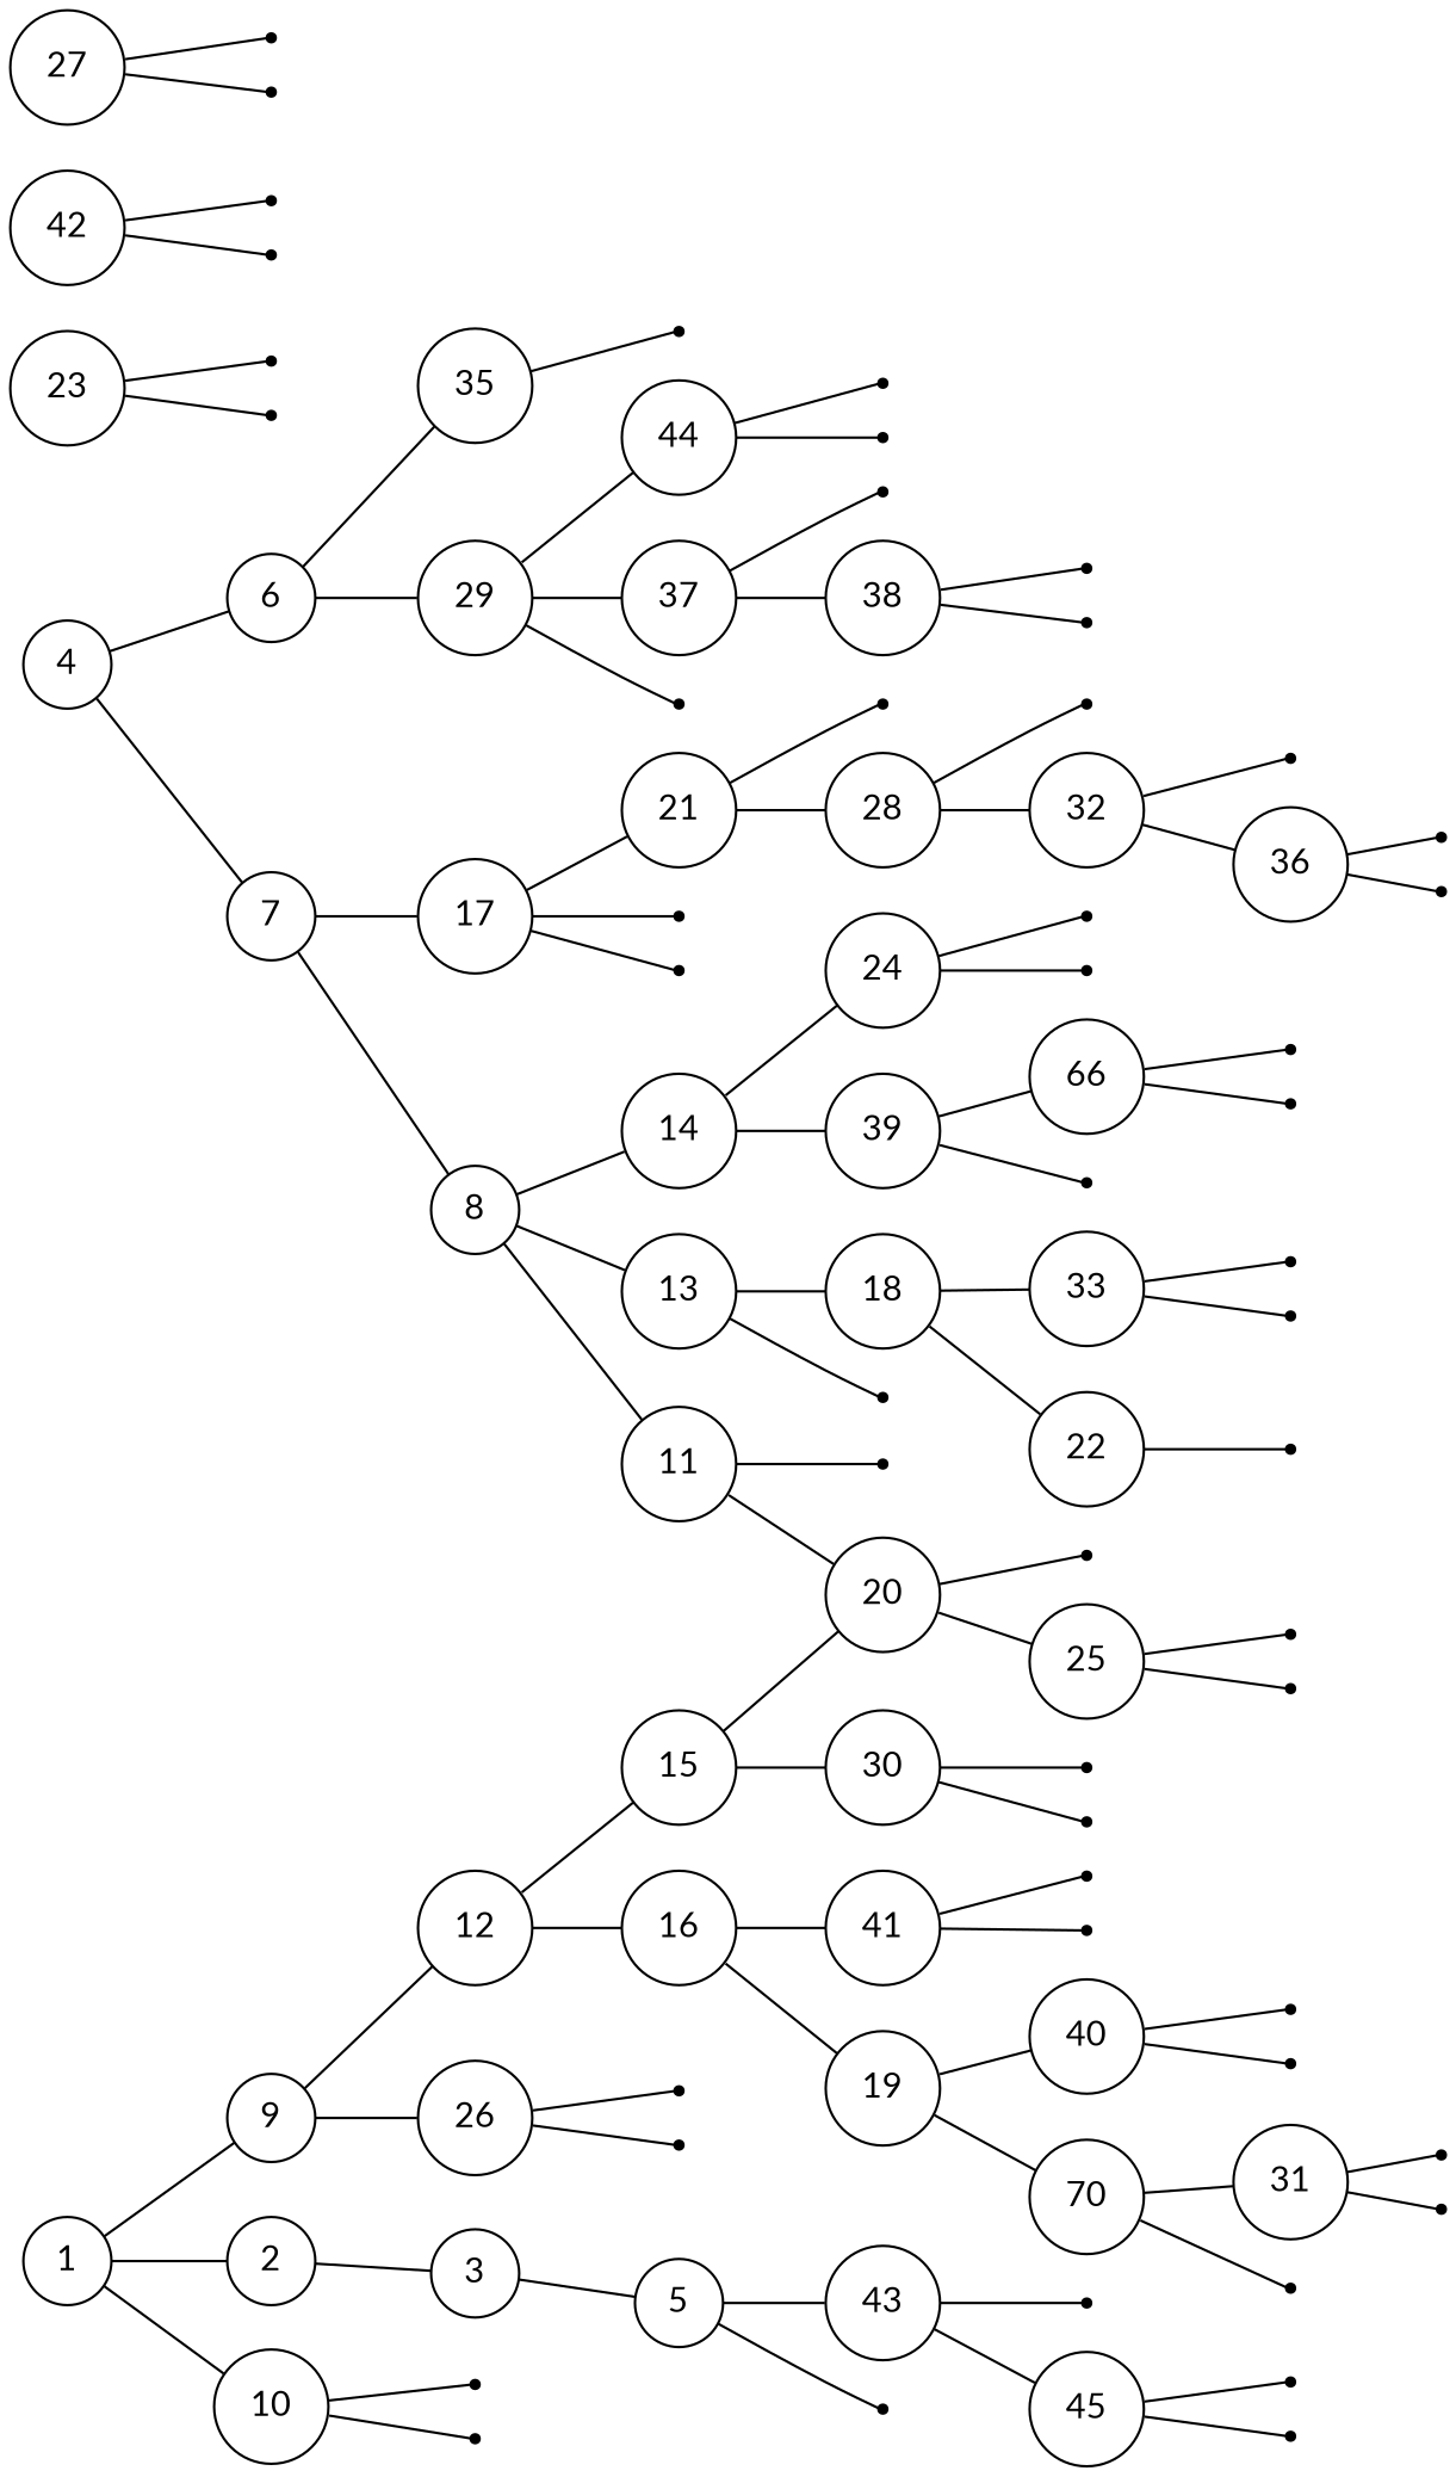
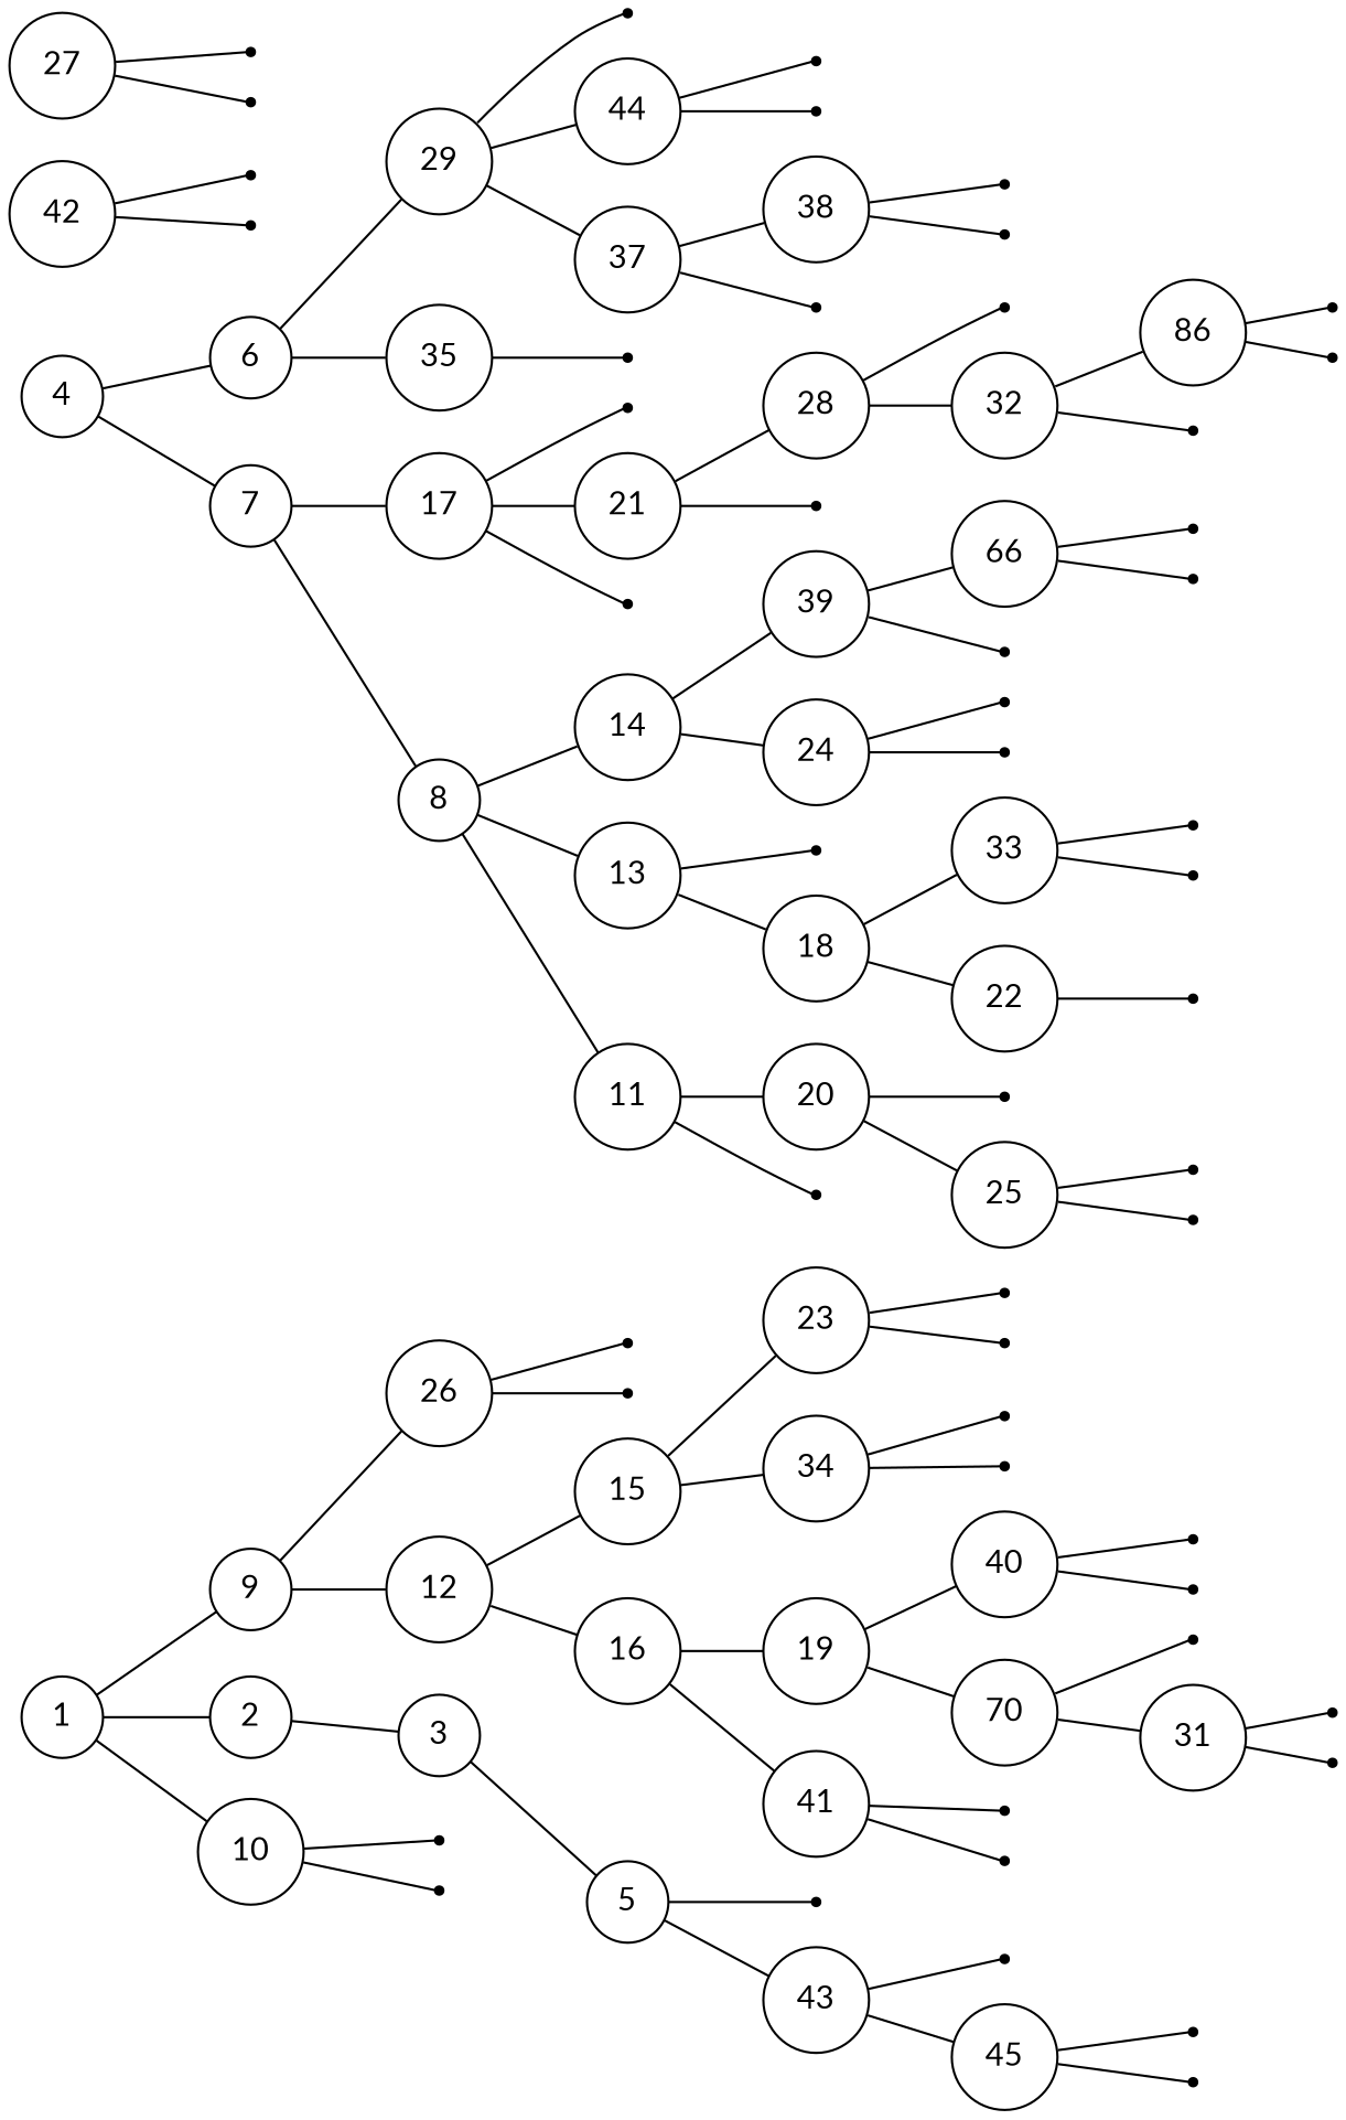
  digraph {
    fontname=Lato
    rankdir=LR
    node [fontname=Lato shape=point]
    edge [arrowhead=none arrowtail=none fontname=Lato]
    n1 [label=1 shape=circle width=0.1]
    n2 [label=9 shape=circle width=0.1]
    n3 [label=2 shape=circle width=0.1]
    n4 [label=10 shape=circle width=0.1]
    n5 [label=26 shape=circle width=0.1]
    n6 [label=12 shape=circle width=0.1]
    n7 [label=3 shape=circle width=0.1]
    treeimplementationSchroderTreeImpl13221655
    treeimplementationSchroderTreeImpl2f2c9b19
    treeimplementationSchroderTreeImpl677327b6
    treeimplementationSchroderTreeImpl14ae5a5
    n12 [label=15 shape=circle width=0.1]
    n13 [label=16 shape=circle width=0.1]
    n14 [label=4 shape=circle width=0.1]
    n15 [label=6 shape=circle width=0.1]
    n16 [label=7 shape=circle width=0.1]
    n17 [label=5 shape=circle width=0.1]
    n18 [label=23 shape=circle width=0.1]
-   n19 [label=30 shape=circle width=0.1]
+   n19 [label=34 shape=circle width=0.1]
    n20 [label=19 shape=circle width=0.1]
    n21 [label=41 shape=circle width=0.1]
    treeimplementationSchroderTreeImpl330bedb4
    treeimplementationSchroderTreeImpl2503dbd3
    treeimplementationSchroderTreeImpl4b67cf4d
    treeimplementationSchroderTreeImpl7ea987ac
    n26 [label=40 shape=circle width=0.1]
    n27 [label=70 shape=circle width=0.1]
    treeimplementationSchroderTreeImpl266474c2
    treeimplementationSchroderTreeImpl6f94fa3e
    treeimplementationSchroderTreeImpl61bbe9ba
    treeimplementationSchroderTreeImpl610455d6
    treeimplementationSchroderTreeImpl511d50c0
    n33 [label=31 shape=circle width=0.1]
    treeimplementationSchroderTreeImpl5e2de80c
    treeimplementationSchroderTreeImpl1d44bcfa
    n36 [label=29 shape=circle width=0.1]
    n37 [label=35 shape=circle width=0.1]
    n38 [label=17 shape=circle width=0.1]
    n39 [label=8 shape=circle width=0.1]
    treeimplementationSchroderTreeImpl38af3868
    n41 [label=43 shape=circle width=0.1]
    n42 [label=42 shape=circle width=0.1]
    treeimplementationSchroderTreeImpl3af49f1c
    treeimplementationSchroderTreeImpl19469ea2
    treeimplementationSchroderTreeImpld716361
    n46 [label=44 shape=circle width=0.1]
    n47 [label=37 shape=circle width=0.1]
    treeimplementationSchroderTreeImpl4d7e1886
    treeimplementationSchroderTreeImpl2626b418
    n50 [label=21 shape=circle width=0.1]
    treeimplementationSchroderTreeImpl76ed5528
    n52 [label=14 shape=circle width=0.1]
    n53 [label=13 shape=circle width=0.1]
    n54 [label=11 shape=circle width=0.1]
    treeimplementationSchroderTreeImpl3764951d
    treeimplementationSchroderTreeImpl4b1210ee
    n57 [label=38 shape=circle width=0.1]
    treeimplementationSchroderTreeImpl7440e464
    treeimplementationSchroderTreeImpl49476842
    treeimplementationSchroderTreeImpl78308db1
    n61 [label=28 shape=circle width=0.1]
    treeimplementationSchroderTreeImpl3fee733d
    n63 [label=39 shape=circle width=0.1]
    n64 [label=24 shape=circle width=0.1]
    treeimplementationSchroderTreeImpl8efb846
    n66 [label=18 shape=circle width=0.1]
    n67 [label=20 shape=circle width=0.1]
    treeimplementationSchroderTreeImpl7adf9f5f
    treeimplementationSchroderTreeImpl5acf9800
    n70 [label=32 shape=circle width=0.1]
-   n71 [label=36 shape=circle width=0.1]
+   n71 [label=86 shape=circle width=0.1]
    treeimplementationSchroderTreeImpl7a81197d
    treeimplementationSchroderTreeImpl5ca881b5
    treeimplementationSchroderTreeImpl24d46ca6
    n75 [label=66 shape=circle width=0.1]
    treeimplementationSchroderTreeImpl279f2327
    treeimplementationSchroderTreeImpl5caf905d
    treeimplementationSchroderTreeImpl27716f4
    n79 [label=33 shape=circle width=0.1]
    n80 [label=22 shape=circle width=0.1]
    treeimplementationSchroderTreeImpl85ede7b
    n82 [label=25 shape=circle width=0.1]
    treeimplementationSchroderTreeImpl2ff4acd0
    treeimplementationSchroderTreeImpl54bedef2
    treeimplementationSchroderTreeImpl452b3a41
    treeimplementationSchroderTreeImpl4a574795
    treeimplementationSchroderTreeImplf6f4d33
    n88 [label=27 shape=circle width=0.1]
    treeimplementationSchroderTreeImpl3f99bd52
    treeimplementationSchroderTreeImpl4f023edb
    treeimplementationSchroderTreeImpl63961c42
    treeimplementationSchroderTreeImpl65b54208
    treeimplementationSchroderTreeImpl5b2133b1
    n94 [label=45 shape=circle width=0.1]
    treeimplementationSchroderTreeImpl33c7353a
    treeimplementationSchroderTreeImpl681a9515
    n1 -> n2
    n1 -> n3
    n1 -> n4
    n2 -> n5
    n2 -> n6
    n3 -> n7
    n4 -> treeimplementationSchroderTreeImpl13221655
    n4 -> treeimplementationSchroderTreeImpl2f2c9b19
    n5 -> treeimplementationSchroderTreeImpl677327b6
    n5 -> treeimplementationSchroderTreeImpl14ae5a5
    n6 -> n12
    n6 -> n13
    n7 -> n17
-   n12 -> n67
+   n12 -> n18
    n12 -> n19
    n13 -> n20
    n13 -> n21
    n14 -> n15
    n14 -> n16
    n15 -> n36
    n15 -> n37
    n16 -> n38
    n16 -> n39
    n17 -> treeimplementationSchroderTreeImpl38af3868
    n17 -> n41
    n18 -> treeimplementationSchroderTreeImpl330bedb4
    n18 -> treeimplementationSchroderTreeImpl2503dbd3
    n19 -> treeimplementationSchroderTreeImpl4b67cf4d
    n19 -> treeimplementationSchroderTreeImpl7ea987ac
    n20 -> n26
    n20 -> n27
    n21 -> treeimplementationSchroderTreeImpl266474c2
    n21 -> treeimplementationSchroderTreeImpl6f94fa3e
    n26 -> treeimplementationSchroderTreeImpl61bbe9ba
    n26 -> treeimplementationSchroderTreeImpl610455d6
    n27 -> treeimplementationSchroderTreeImpl511d50c0
    n27 -> n33
    n33 -> treeimplementationSchroderTreeImpl5e2de80c
    n33 -> treeimplementationSchroderTreeImpl1d44bcfa
    n36 -> treeimplementationSchroderTreeImpld716361
    n36 -> n46
    n36 -> n47
    n37 -> treeimplementationSchroderTreeImpl4d7e1886
    n38 -> treeimplementationSchroderTreeImpl2626b418
    n38 -> n50
    n38 -> treeimplementationSchroderTreeImpl76ed5528
    n39 -> n52
    n39 -> n53
    n39 -> n54
    n41 -> treeimplementationSchroderTreeImpl5b2133b1
    n41 -> n94
    n42 -> treeimplementationSchroderTreeImpl3af49f1c
    n42 -> treeimplementationSchroderTreeImpl19469ea2
    n46 -> treeimplementationSchroderTreeImpl3764951d
    n46 -> treeimplementationSchroderTreeImpl4b1210ee
    n47 -> n57
    n47 -> treeimplementationSchroderTreeImpl7440e464
    n50 -> n61
    n50 -> treeimplementationSchroderTreeImpl3fee733d
    n52 -> n63
    n52 -> n64
    n53 -> treeimplementationSchroderTreeImpl8efb846
    n53 -> n66
    n54 -> n67
    n54 -> treeimplementationSchroderTreeImpl7adf9f5f
    n57 -> treeimplementationSchroderTreeImpl49476842
    n57 -> treeimplementationSchroderTreeImpl78308db1
    n61 -> treeimplementationSchroderTreeImpl5acf9800
    n61 -> n70
    n63 -> n75
    n63 -> treeimplementationSchroderTreeImpl279f2327
    n64 -> treeimplementationSchroderTreeImpl5caf905d
    n64 -> treeimplementationSchroderTreeImpl27716f4
    n66 -> n79
    n66 -> n80
    n67 -> treeimplementationSchroderTreeImpl85ede7b
    n67 -> n82
    n70 -> n71
    n70 -> treeimplementationSchroderTreeImpl7a81197d
    n71 -> treeimplementationSchroderTreeImpl5ca881b5
    n71 -> treeimplementationSchroderTreeImpl24d46ca6
    n75 -> treeimplementationSchroderTreeImpl2ff4acd0
    n75 -> treeimplementationSchroderTreeImpl54bedef2
    n79 -> treeimplementationSchroderTreeImpl452b3a41
    n79 -> treeimplementationSchroderTreeImpl4a574795
    n80 -> treeimplementationSchroderTreeImplf6f4d33
    n82 -> treeimplementationSchroderTreeImpl63961c42
    n82 -> treeimplementationSchroderTreeImpl65b54208
    n88 -> treeimplementationSchroderTreeImpl3f99bd52
    n88 -> treeimplementationSchroderTreeImpl4f023edb
    n94 -> treeimplementationSchroderTreeImpl33c7353a
    n94 -> treeimplementationSchroderTreeImpl681a9515
  }
